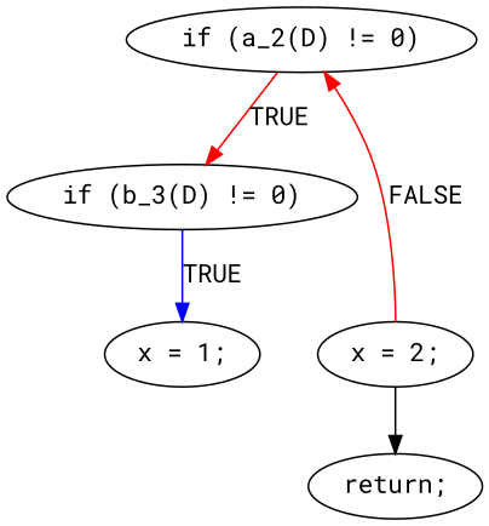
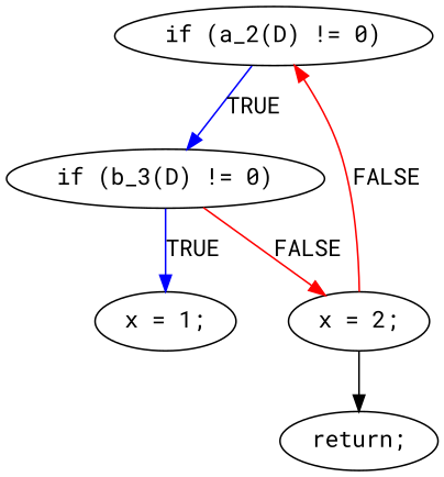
  digraph {
    fontname="Roboto Mono"
    node [fontname="Roboto Mono"]
    edge [color=blue fontname="Roboto Mono"]
    n1 [label="if (a_2(D) != 0)"]
    n2 [label="if (b_3(D) != 0)"]
    n3 [label="x = 2;"]
    n4 [label="x = 1;"]
    n5 [label="return;"]
-   n1 -> n2 [color=red label=TRUE]
+   n1 -> n2 [label=TRUE]
+   n2 -> n3 [color=red label=FALSE]
    n2 -> n4 [label=TRUE]
    n3 -> n1 [color=red label=FALSE]
    n3 -> n5 [color=black]
  }
